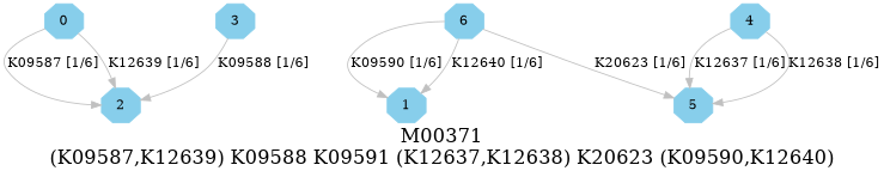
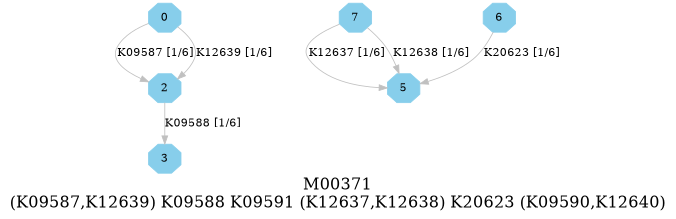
  digraph {
    fontsize=20
    label="M00371\n(K09587,K12639) K09588 K09591 (K12637,K12638) K20623 (K09590,K12640)"
    node [color=skyblue shape=octagon style=filled]
    edge [color=grey]
    0 [height=.3 width=.3]
-   1 [height=.3 width=.3]
    2 [height=.3 width=.3]
    3 [height=.3 width=.3]
-   4 [height=.3 width=.3]
+   4 [height=.3 width=.3 label=7]
    5 [height=.3 width=.3]
    6 [height=.3 width=.3]
    subgraph sub_1 {
      0
-     1
      2
      3
      4
      5
      6
    }
    0 -> 2 [label="K09587 [1/6]"]
    0 -> 2 [label="K12639 [1/6]"]
-   3 -> 2 [label="K09588 [1/6]"]
+   2 -> 3 [label="K09588 [1/6]"]
    4 -> 5 [label="K12637 [1/6]"]
    4 -> 5 [label="K12638 [1/6]"]
-   6 -> 1 [label="K09590 [1/6]"]
-   6 -> 1 [label="K12640 [1/6]"]
    6 -> 5 [label="K20623 [1/6]"]
  }
